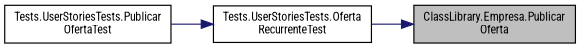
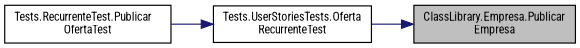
  digraph {
    fontname="Roboto Condensed"
    rankdir=RL
    node [color=black fillcolor=white fontname="Roboto Condensed" fontsize=10 shape=record style=filled]
    edge [color=midnightblue dir=back fontname="Roboto Condensed" fontsize=10 labelfontname=Helvetica labelfontsize=10 style=solid]
-   n1 [fillcolor=grey75 fontcolor=black height=0.2 label="ClassLibrary.Empresa.Publicar\lOferta" width=0.4]
+   n1 [fillcolor=grey75 fontcolor=black height=0.2 label="ClassLibrary.Empresa.Publicar\lEmpresa" width=0.4]
    n2 [height=0.2 label="Tests.UserStoriesTests.Oferta\lRecurrenteTest" width=0.4]
-   n3 [height=0.2 label="Tests.UserStoriesTests.Publicar\lOfertaTest" width=0.4]
+   n3 [height=0.2 label="Tests.RecurrenteTest.Publicar\lOfertaTest" width=0.4]
    n1 -> n2
    n2 -> n3
  }
